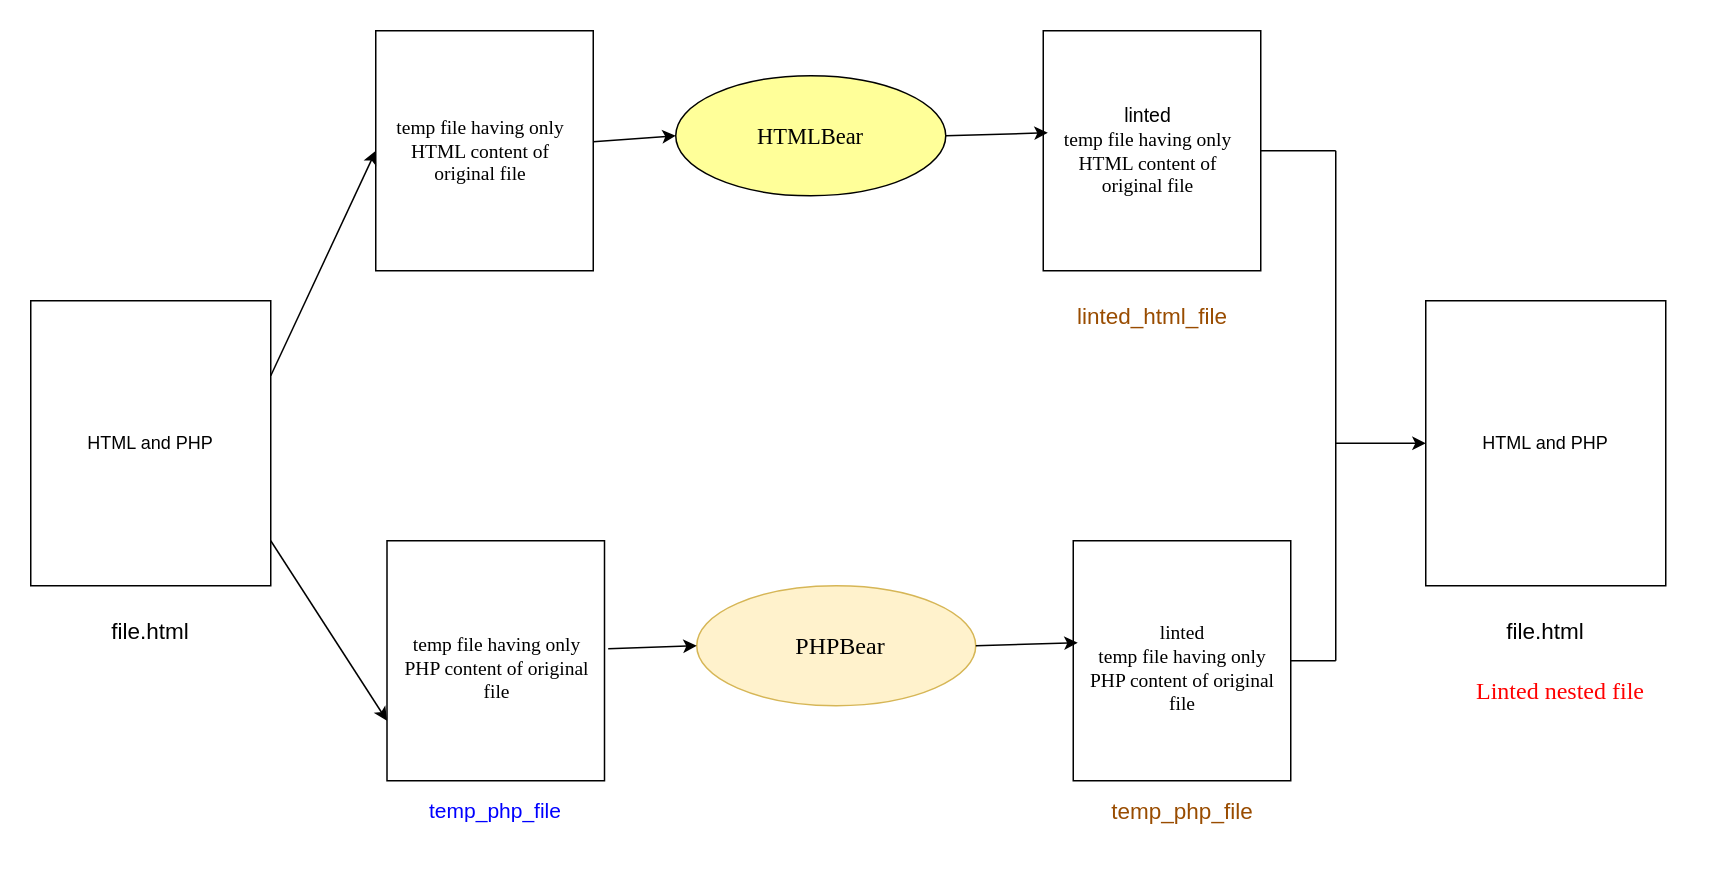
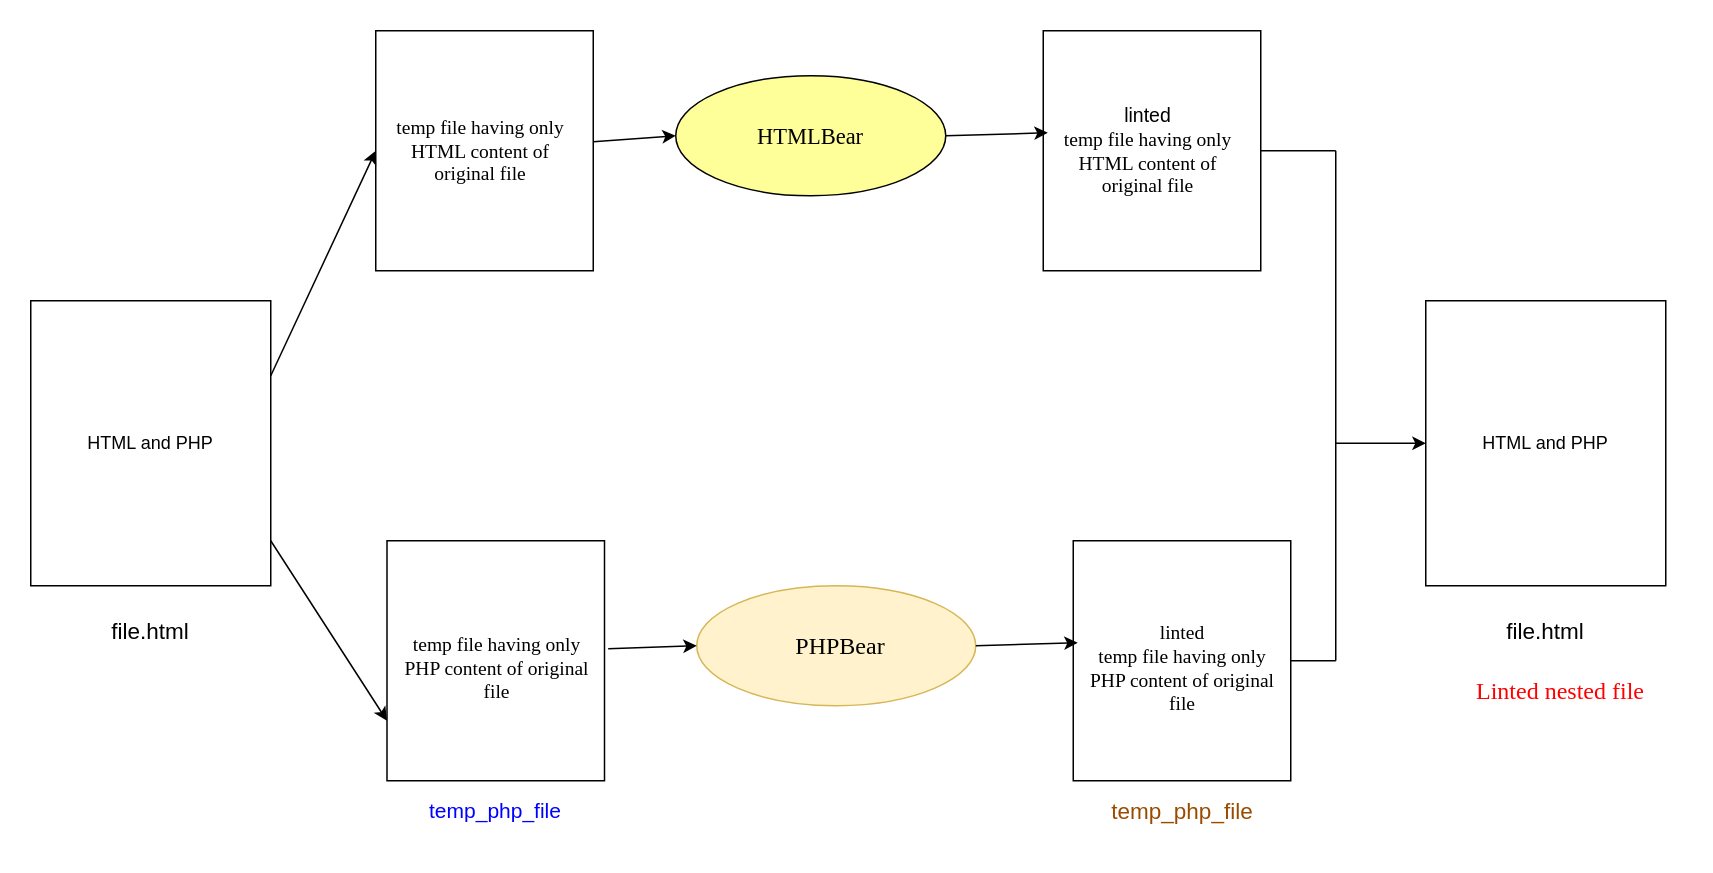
  <mxCell id="0" />
  <mxCell id="1" parent="0" />
  <mxCell id="2" value="" style="rounded=0;whiteSpace=wrap;html=1;" vertex="1" parent="1"><mxGeometry x="20" y="200" width="160" height="190" as="geometry" /></mxCell>
  <mxCell id="3" value="HTML and PHP" style="text;html=1;strokeColor=none;fillColor=none;align=center;verticalAlign=middle;whiteSpace=wrap;rounded=0;" vertex="1" parent="1"><mxGeometry x="45" y="267.5" width="110" height="55" as="geometry" /></mxCell>
  <mxCell id="4" value="" style="rounded=0;whiteSpace=wrap;html=1;" vertex="1" parent="1"><mxGeometry x="250" y="20" width="145" height="160" as="geometry" /></mxCell>
  <mxCell id="5" value="" style="rounded=0;whiteSpace=wrap;html=1;" vertex="1" parent="1"><mxGeometry x="257.5" y="360" width="145" height="160" as="geometry" /></mxCell>
  <mxCell id="6" value="&lt;div style=&quot;font-size: 13px&quot; align=&quot;center&quot;&gt;&lt;font style=&quot;font-size: 13px&quot; face=&quot;Comic Sans MS&quot;&gt;temp file having only&lt;/font&gt;&lt;/div&gt;&lt;div align=&quot;center&quot;&gt;&lt;font style=&quot;font-size: 13px&quot; face=&quot;Comic Sans MS&quot;&gt;HTML content of original file&lt;/font&gt;&lt;/div&gt;" style="text;html=1;strokeColor=none;fillColor=none;align=center;verticalAlign=middle;whiteSpace=wrap;rounded=0;" vertex="1" parent="1"><mxGeometry x="255" y="40" width="130" height="120" as="geometry" /></mxCell>
  <mxCell id="7" value="&lt;font style=&quot;font-size: 15px&quot;&gt;file.html&lt;/font&gt;" style="text;html=1;strokeColor=none;fillColor=none;align=center;verticalAlign=middle;whiteSpace=wrap;rounded=0;" vertex="1" parent="1"><mxGeometry x="20" y="400" width="160" height="40" as="geometry" /></mxCell>
  <mxCell id="8" value="&lt;div style=&quot;font-size: 13px&quot;&gt;&lt;font style=&quot;font-size: 13px&quot; face=&quot;Comic Sans MS&quot;&gt;temp file having only&lt;/font&gt;&lt;/div&gt;&lt;font style=&quot;font-size: 13px&quot; face=&quot;Comic Sans MS&quot;&gt;PHP content of original file&lt;/font&gt;" style="text;html=1;strokeColor=none;fillColor=none;align=center;verticalAlign=middle;whiteSpace=wrap;rounded=0;" vertex="1" parent="1"><mxGeometry x="265.5" y="380" width="130" height="130" as="geometry" /></mxCell>
  <mxCell id="9" value="&lt;font style=&quot;font-size: 14px&quot; color=&quot;#0000FF&quot;&gt;temp_php_file&lt;/font&gt;" style="text;html=1;strokeColor=none;fillColor=none;align=center;verticalAlign=middle;whiteSpace=wrap;rounded=0;" vertex="1" parent="1"><mxGeometry x="250" y="520" width="160" height="40" as="geometry" /></mxCell>
  <mxCell id="10" value="" style="ellipse;whiteSpace=wrap;html=1;fillColor=#FFFF99;" vertex="1" parent="1"><mxGeometry x="450" y="50" width="180" height="80" as="geometry" /></mxCell>
  <mxCell id="11" value="" style="ellipse;whiteSpace=wrap;html=1;fillColor=#fff2cc;strokeColor=#d6b656;" vertex="1" parent="1"><mxGeometry x="464" y="390" width="186" height="80" as="geometry" /></mxCell>
  <mxCell id="12" value="&lt;font style=&quot;font-size: 15px&quot; face=&quot;Comic Sans MS&quot;&gt;HTMLBear&lt;/font&gt;" style="text;html=1;strokeColor=none;fillColor=none;align=center;verticalAlign=middle;whiteSpace=wrap;rounded=0;" vertex="1" parent="1"><mxGeometry x="480" y="70" width="120" height="40" as="geometry" /></mxCell>
  <mxCell id="13" value="&lt;font style=&quot;font-size: 16px&quot; face=&quot;Comic Sans MS&quot;&gt;PHPBear&lt;/font&gt;" style="text;html=1;strokeColor=none;fillColor=none;align=center;verticalAlign=middle;whiteSpace=wrap;rounded=0;" vertex="1" parent="1"><mxGeometry x="500" y="410" width="120" height="40" as="geometry" /></mxCell>
  <mxCell id="14" value="" style="rounded=0;whiteSpace=wrap;html=1;" vertex="1" parent="1"><mxGeometry x="695" y="20" width="145" height="160" as="geometry" /></mxCell>
  <mxCell id="15" value="&lt;font style=&quot;font-size: 13px&quot;&gt;linted&lt;/font&gt;&lt;div style=&quot;font-size: 13px&quot;&gt;&lt;font style=&quot;font-size: 13px&quot; face=&quot;Comic Sans MS&quot;&gt;temp file having only&lt;/font&gt;&lt;/div&gt;&lt;font style=&quot;font-size: 13px&quot; face=&quot;Comic Sans MS&quot;&gt;HTML content of original file&lt;/font&gt;" style="text;html=1;strokeColor=none;fillColor=none;align=center;verticalAlign=middle;whiteSpace=wrap;rounded=0;" vertex="1" parent="1"><mxGeometry x="700" y="40" width="130" height="120" as="geometry" /></mxCell>
  <mxCell id="16" value="" style="rounded=0;whiteSpace=wrap;html=1;" vertex="1" parent="1"><mxGeometry x="715" y="360" width="145" height="160" as="geometry" /></mxCell>
  <mxCell id="17" value="&lt;div style=&quot;font-size: 13px&quot;&gt;&lt;font style=&quot;font-size: 13px&quot; face=&quot;Comic Sans MS&quot;&gt;linted &lt;br&gt;&lt;/font&gt;&lt;/div&gt;&lt;div style=&quot;font-size: 13px&quot;&gt;&lt;font style=&quot;font-size: 13px&quot; face=&quot;Comic Sans MS&quot;&gt;temp file having only&lt;/font&gt;&lt;/div&gt;&lt;font style=&quot;font-size: 13px&quot; face=&quot;Comic Sans MS&quot;&gt;PHP content of original file&lt;/font&gt;" style="text;html=1;strokeColor=none;fillColor=none;align=center;verticalAlign=middle;whiteSpace=wrap;rounded=0;" vertex="1" parent="1"><mxGeometry x="723" y="380" width="130" height="130" as="geometry" /></mxCell>
  <mxCell id="18" value="&lt;font style=&quot;font-size: 15px&quot; color=&quot;#994C00&quot;&gt;temp_php_file&lt;/font&gt;" style="text;html=1;strokeColor=none;fillColor=none;align=center;verticalAlign=middle;whiteSpace=wrap;rounded=0;" vertex="1" parent="1"><mxGeometry x="707.5" y="520" width="160" height="40" as="geometry" /></mxCell>
- <mxCell id="19" value="&lt;font style=&quot;font-size: 15px&quot; color=&quot;#994C00&quot;&gt;linted_html_file&lt;/font&gt;" style="text;html=1;strokeColor=none;fillColor=none;align=center;verticalAlign=middle;whiteSpace=wrap;rounded=0;" vertex="1" parent="1"><mxGeometry x="687.5" y="180" width="160" height="60" as="geometry" /></mxCell>
  <mxCell id="20" value="" style="rounded=0;whiteSpace=wrap;html=1;" vertex="1" parent="1"><mxGeometry x="950" y="200" width="160" height="190" as="geometry" /></mxCell>
  <mxCell id="21" value="HTML and PHP" style="text;html=1;strokeColor=none;fillColor=none;align=center;verticalAlign=middle;whiteSpace=wrap;rounded=0;" vertex="1" parent="1"><mxGeometry x="975" y="267.5" width="110" height="55" as="geometry" /></mxCell>
  <mxCell id="22" value="&lt;font style=&quot;font-size: 15px&quot;&gt;file.html&lt;/font&gt;" style="text;html=1;strokeColor=none;fillColor=none;align=center;verticalAlign=middle;whiteSpace=wrap;rounded=0;" vertex="1" parent="1"><mxGeometry x="950" y="400" width="160" height="40" as="geometry" /></mxCell>
  <mxCell id="23" value="&lt;font style=&quot;font-size: 16px&quot; face=&quot;Comic Sans MS&quot; color=&quot;#FF0000&quot;&gt;Linted nested file&lt;/font&gt;" style="text;html=1;strokeColor=none;fillColor=none;align=center;verticalAlign=middle;whiteSpace=wrap;rounded=0;" vertex="1" parent="1"><mxGeometry x="960" y="440" width="160" height="40" as="geometry" /></mxCell>
  <mxCell id="24" value="" style="endArrow=classic;html=1;entryX=0;entryY=0.5;entryDx=0;entryDy=0;" edge="1" parent="1" target="4"><mxGeometry width="50" height="50" relative="1" as="geometry"><mxPoint x="180" y="250" as="sourcePoint" /><mxPoint x="230" y="200" as="targetPoint" /></mxGeometry></mxCell>
  <mxCell id="25" value="" style="endArrow=classic;html=1;entryX=0;entryY=0.75;entryDx=0;entryDy=0;" edge="1" parent="1" target="5"><mxGeometry width="50" height="50" relative="1" as="geometry"><mxPoint x="180" y="360" as="sourcePoint" /><mxPoint x="250" y="210" as="targetPoint" /></mxGeometry></mxCell>
  <mxCell id="26" value="" style="endArrow=classic;html=1;entryX=0;entryY=0.5;entryDx=0;entryDy=0;" edge="1" parent="1" target="10"><mxGeometry width="50" height="50" relative="1" as="geometry"><mxPoint x="395" y="94" as="sourcePoint" /><mxPoint x="450" y="92" as="targetPoint" /></mxGeometry></mxCell>
  <mxCell id="27" value="" style="endArrow=classic;html=1;entryX=0;entryY=0.5;entryDx=0;entryDy=0;exitX=1.017;exitY=0.45;exitDx=0;exitDy=0;exitPerimeter=0;" edge="1" parent="1" source="5" target="11"><mxGeometry width="50" height="50" relative="1" as="geometry"><mxPoint x="402.5" y="455" as="sourcePoint" /><mxPoint x="452.5" y="405" as="targetPoint" /></mxGeometry></mxCell>
  <mxCell id="28" value="" style="endArrow=classic;html=1;exitX=1;exitY=0.5;exitDx=0;exitDy=0;entryX=-0.015;entryY=0.4;entryDx=0;entryDy=0;entryPerimeter=0;" edge="1" parent="1" source="10" target="15"><mxGeometry width="50" height="50" relative="1" as="geometry"><mxPoint x="630" y="120" as="sourcePoint" /><mxPoint x="680" y="70" as="targetPoint" /></mxGeometry></mxCell>
  <mxCell id="29" value="" style="endArrow=classic;html=1;exitX=1;exitY=0.5;exitDx=0;exitDy=0;entryX=-0.015;entryY=0.4;entryDx=0;entryDy=0;entryPerimeter=0;" edge="1" parent="1"><mxGeometry width="50" height="50" relative="1" as="geometry"><mxPoint x="650" y="430" as="sourcePoint" /><mxPoint x="718" y="428" as="targetPoint" /></mxGeometry></mxCell>
  <mxCell id="30" value="" style="endArrow=none;html=1;" edge="1" parent="1"><mxGeometry width="50" height="50" relative="1" as="geometry"><mxPoint x="840" y="100" as="sourcePoint" /><mxPoint x="890" y="100" as="targetPoint" /></mxGeometry></mxCell>
  <mxCell id="31" value="" style="endArrow=none;html=1;" edge="1" parent="1"><mxGeometry width="50" height="50" relative="1" as="geometry"><mxPoint x="860" y="440" as="sourcePoint" /><mxPoint x="890" y="440" as="targetPoint" /></mxGeometry></mxCell>
  <mxCell id="32" value="" style="endArrow=none;html=1;" edge="1" parent="1"><mxGeometry width="50" height="50" relative="1" as="geometry"><mxPoint x="890" y="440" as="sourcePoint" /><mxPoint x="890" y="100" as="targetPoint" /></mxGeometry></mxCell>
  <mxCell id="33" value="" style="endArrow=classic;html=1;" edge="1" parent="1" target="20"><mxGeometry width="50" height="50" relative="1" as="geometry"><mxPoint x="890" y="295" as="sourcePoint" /><mxPoint x="940" y="267.5" as="targetPoint" /></mxGeometry></mxCell>
